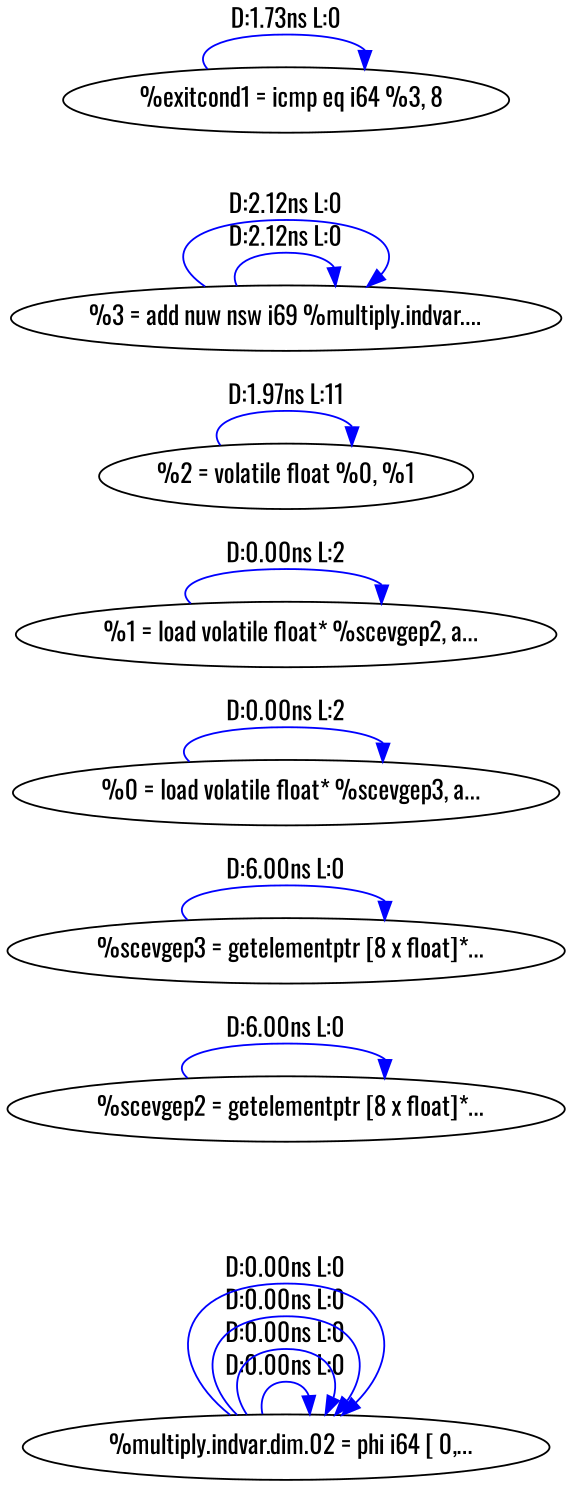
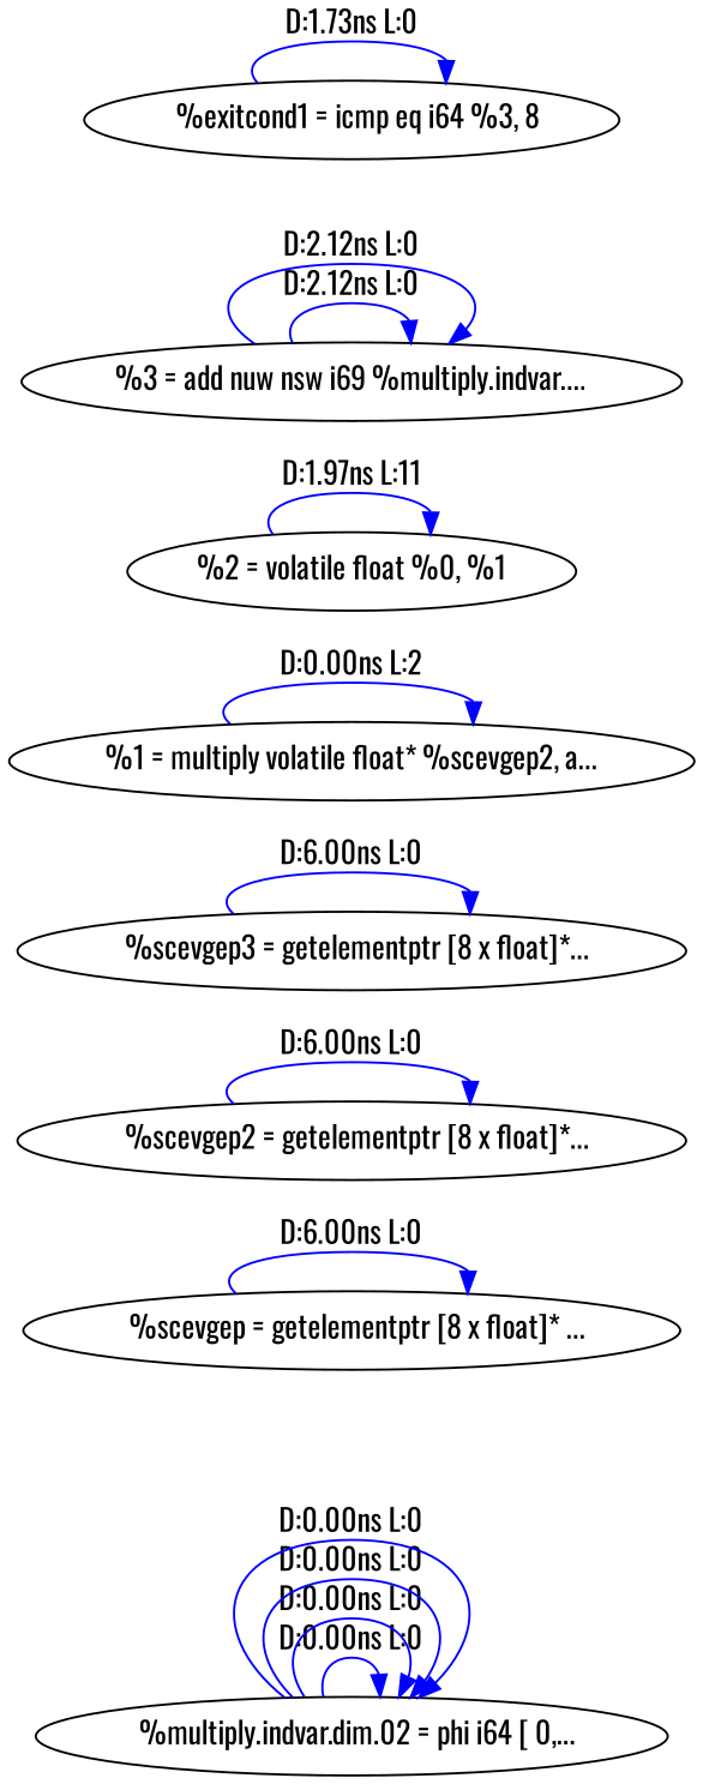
  digraph {
    fontname=Oswald
    rankdir=LR
    node [fontname=Oswald]
    edge [color=blue fontname=Oswald]
    n1 [label="  %multiply.indvar.dim.02 = phi i64 [ 0,..."]
+   n2 [label="  %scevgep = getelementptr [8 x float]* ..."]
    n3 [label="  %scevgep2 = getelementptr [8 x float]*..."]
    n4 [label="  %scevgep3 = getelementptr [8 x float]*..."]
-   n5 [label="  %0 = load volatile float* %scevgep3, a..."]
-   n6 [label="  %1 = load volatile float* %scevgep2, a..."]
+   n6 [label="%1 = multiply volatile float* %scevgep2, a..."]
    n7 [label="%2 = volatile float %0, %1"]
    n8 [label="%3 = add nuw nsw i69 %multiply.indvar...."]
    n9 [label="  %exitcond1 = icmp eq i64 %3, 8"]
    n1 -> n1 [label="D:0.00ns L:0"]
    n1 -> n1 [label="D:0.00ns L:0"]
    n1 -> n1 [label="D:0.00ns L:0"]
    n1 -> n1 [label="D:0.00ns L:0"]
+   n2 -> n2 [label="D:6.00ns L:0"]
    n3 -> n3 [label="D:6.00ns L:0"]
    n4 -> n4 [label="D:6.00ns L:0"]
-   n5 -> n5 [label="D:0.00ns L:2"]
    n6 -> n6 [label="D:0.00ns L:2"]
    n7 -> n7 [label="D:1.97ns L:11"]
    n8 -> n8 [label="D:2.12ns L:0"]
    n8 -> n8 [label="D:2.12ns L:0"]
    n9 -> n9 [label="D:1.73ns L:0"]
  }
